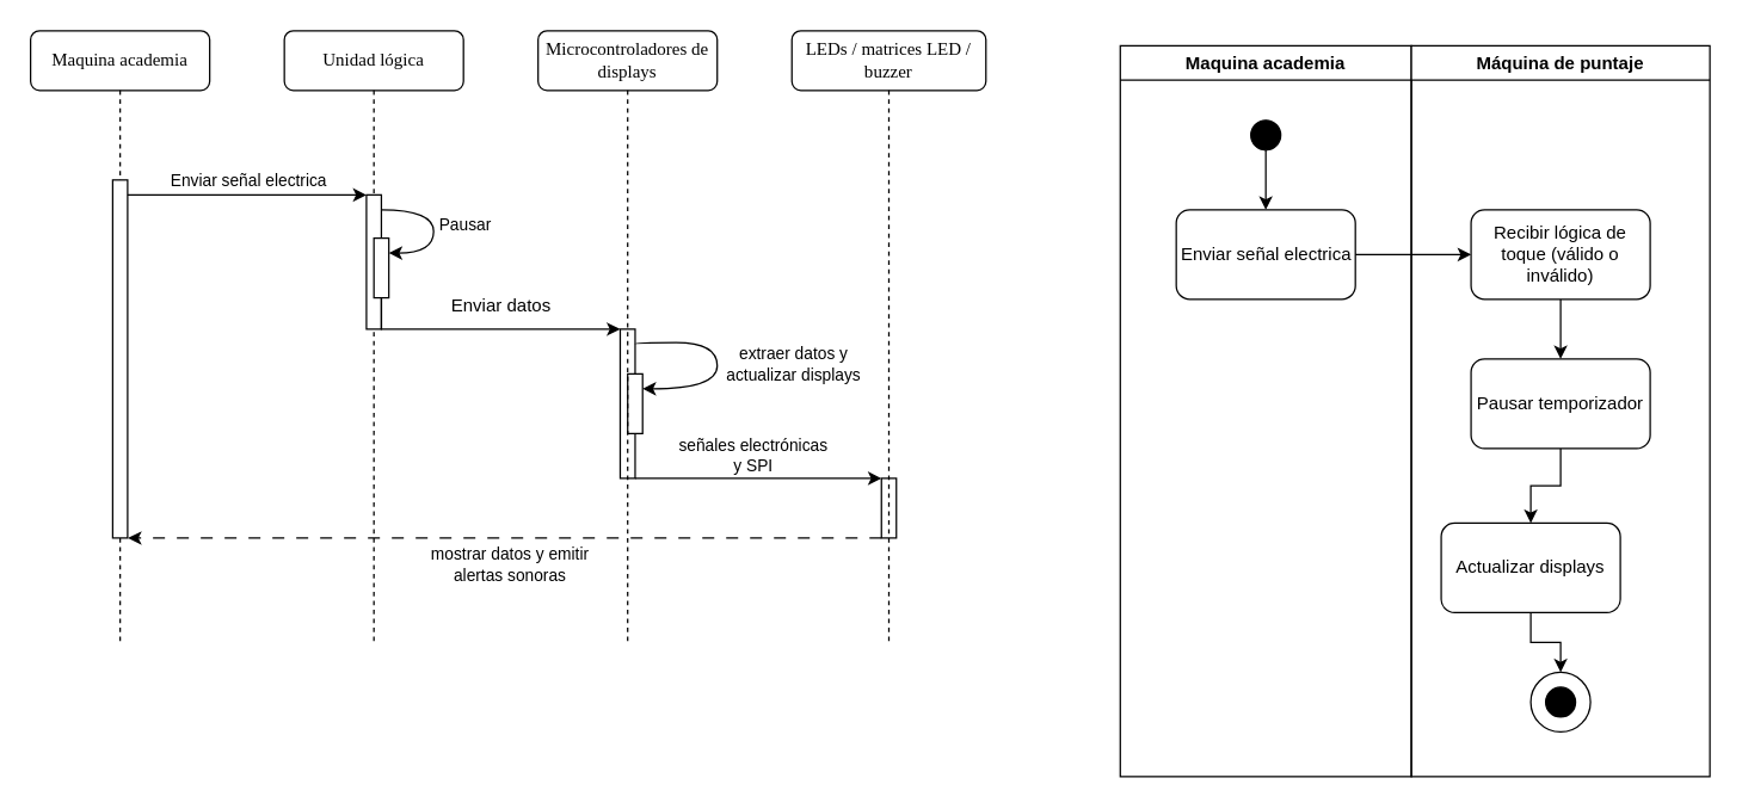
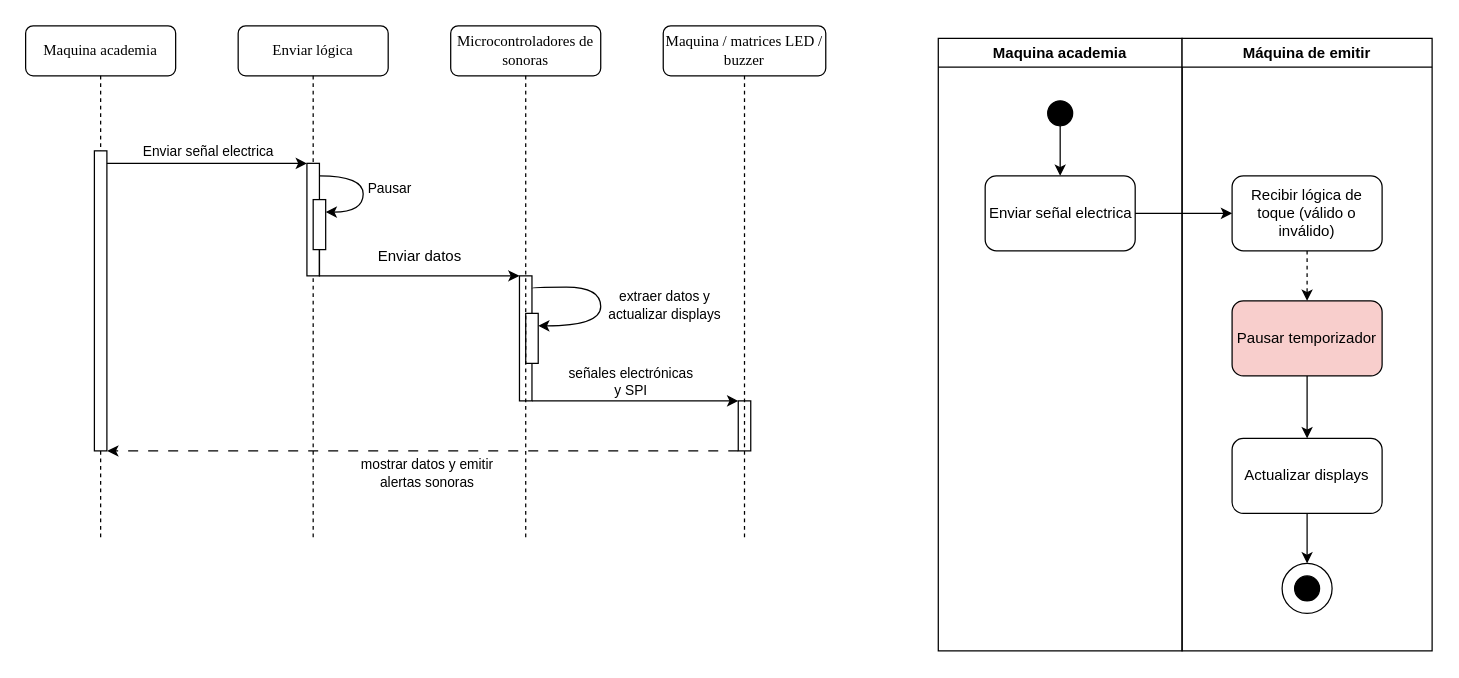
  <mxCell id="0" />
  <mxCell id="1" parent="0" />
  <mxCell id="2" value="Maquina academia" style="swimlane;whiteSpace=wrap;html=1;startSize=23;" parent="1" vertex="1"><mxGeometry x="750" y="30" width="195" height="490" as="geometry" /></mxCell>
  <mxCell id="3" value="" style="edgeStyle=orthogonalEdgeStyle;rounded=0;orthogonalLoop=1;jettySize=auto;html=1;" parent="2" source="4" target="5" edge="1"><mxGeometry relative="1" as="geometry" /></mxCell>
  <mxCell id="4" value="" style="ellipse;whiteSpace=wrap;html=1;aspect=fixed;fillColor=#000000;" parent="2" vertex="1"><mxGeometry x="87.5" y="50" width="20" height="20" as="geometry" /></mxCell>
  <mxCell id="5" value="Enviar señal electrica" style="rounded=1;whiteSpace=wrap;html=1;" parent="2" vertex="1"><mxGeometry x="37.5" y="110" width="120" height="60" as="geometry" /></mxCell>
- <mxCell id="6" value="Unidad lógica" style="shape=umlLifeline;perimeter=lifelinePerimeter;whiteSpace=wrap;html=1;container=1;collapsible=0;recursiveResize=0;outlineConnect=0;rounded=1;shadow=0;comic=0;labelBackgroundColor=none;strokeWidth=1;fontFamily=Verdana;fontSize=12;align=center;" parent="1" vertex="1"><mxGeometry x="190" y="20" width="120" height="410" as="geometry" /></mxCell>
+ <mxCell id="6" value="Enviar lógica" style="shape=umlLifeline;perimeter=lifelinePerimeter;whiteSpace=wrap;html=1;container=1;collapsible=0;recursiveResize=0;outlineConnect=0;rounded=1;shadow=0;comic=0;labelBackgroundColor=none;strokeWidth=1;fontFamily=Verdana;fontSize=12;align=center;" parent="1" vertex="1"><mxGeometry x="190" y="20" width="120" height="410" as="geometry" /></mxCell>
  <mxCell id="7" value="" style="rounded=0;whiteSpace=wrap;html=1;" parent="6" vertex="1"><mxGeometry x="55" y="110" width="10" height="90" as="geometry" /></mxCell>
  <mxCell id="8" style="edgeStyle=orthogonalEdgeStyle;rounded=0;orthogonalLoop=1;jettySize=auto;html=1;" parent="6" source="9" target="12" edge="1"><mxGeometry relative="1" as="geometry"><Array as="points"><mxPoint x="65" y="200" /></Array></mxGeometry></mxCell>
  <mxCell id="9" value="" style="rounded=0;whiteSpace=wrap;html=1;" parent="6" vertex="1"><mxGeometry x="60" y="139" width="10" height="40" as="geometry" /></mxCell>
  <mxCell id="10" value="" style="endArrow=classic;html=1;rounded=0;edgeStyle=orthogonalEdgeStyle;curved=1;" parent="6" edge="1"><mxGeometry width="50" height="50" relative="1" as="geometry"><mxPoint x="65" y="120" as="sourcePoint" /><mxPoint x="70" y="149" as="targetPoint" /><Array as="points"><mxPoint x="100" y="120" /><mxPoint x="100" y="149" /></Array></mxGeometry></mxCell>
  <mxCell id="11" value="Pausar" style="edgeLabel;html=1;align=center;verticalAlign=middle;resizable=0;points=[];" parent="10" vertex="1" connectable="0"><mxGeometry x="-0.134" y="-1" relative="1" as="geometry"><mxPoint x="21" y="3" as="offset" /></mxGeometry></mxCell>
  <mxCell id="12" value="" style="rounded=0;whiteSpace=wrap;html=1;" parent="6" vertex="1"><mxGeometry x="225" y="200" width="10" height="100" as="geometry" /></mxCell>
  <mxCell id="13" value="" style="rounded=0;whiteSpace=wrap;html=1;" parent="6" vertex="1"><mxGeometry x="230" y="230" width="10" height="40" as="geometry" /></mxCell>
  <mxCell id="14" value="" style="endArrow=classic;html=1;rounded=0;edgeStyle=orthogonalEdgeStyle;curved=1;entryX=1;entryY=0.25;entryDx=0;entryDy=0;" parent="6" target="13" edge="1"><mxGeometry width="50" height="50" relative="1" as="geometry"><mxPoint x="235" y="210" as="sourcePoint" /><mxPoint x="260" y="229" as="targetPoint" /><Array as="points"><mxPoint x="290" y="209" /><mxPoint x="290" y="240" /></Array></mxGeometry></mxCell>
  <mxCell id="15" value="extraer datos y &lt;br&gt;actualizar displays" style="edgeLabel;html=1;align=center;verticalAlign=middle;resizable=0;points=[];" parent="14" vertex="1" connectable="0"><mxGeometry x="-0.134" y="-1" relative="1" as="geometry"><mxPoint x="51" y="11" as="offset" /></mxGeometry></mxCell>
  <mxCell id="16" style="edgeStyle=orthogonalEdgeStyle;rounded=0;orthogonalLoop=1;jettySize=auto;html=1;exitX=0;exitY=1;exitDx=0;exitDy=0;entryX=1.028;entryY=0.963;entryDx=0;entryDy=0;entryPerimeter=0;dashed=1;dashPattern=8 8;" parent="6" source="18" edge="1"><mxGeometry relative="1" as="geometry"><Array as="points"><mxPoint x="220" y="340" /><mxPoint x="220" y="340" /></Array><mxPoint x="-104.72" y="340.02" as="targetPoint" /></mxGeometry></mxCell>
  <mxCell id="17" value="mostrar datos y emitir &lt;br&gt;alertas sonoras" style="edgeLabel;html=1;align=center;verticalAlign=middle;resizable=0;points=[];" parent="16" vertex="1" connectable="0"><mxGeometry x="-0.297" relative="1" as="geometry"><mxPoint x="-73" y="17" as="offset" /></mxGeometry></mxCell>
  <mxCell id="18" value="" style="rounded=0;whiteSpace=wrap;html=1;" parent="6" vertex="1"><mxGeometry x="400" y="300" width="10" height="40" as="geometry" /></mxCell>
  <mxCell id="19" style="edgeStyle=orthogonalEdgeStyle;rounded=0;orthogonalLoop=1;jettySize=auto;html=1;exitX=1;exitY=1;exitDx=0;exitDy=0;entryX=0;entryY=0;entryDx=0;entryDy=0;" parent="6" source="12" target="18" edge="1"><mxGeometry relative="1" as="geometry"><Array as="points"><mxPoint x="280" y="300" /><mxPoint x="280" y="300" /></Array></mxGeometry></mxCell>
  <mxCell id="20" value="señales electrónicas &lt;br&gt;y SPI" style="edgeLabel;html=1;align=center;verticalAlign=middle;resizable=0;points=[];" parent="19" vertex="1" connectable="0"><mxGeometry x="-0.185" y="-2" relative="1" as="geometry"><mxPoint x="11" y="-18" as="offset" /></mxGeometry></mxCell>
- <mxCell id="21" value="Microcontroladores de displays" style="shape=umlLifeline;perimeter=lifelinePerimeter;whiteSpace=wrap;html=1;container=1;collapsible=0;recursiveResize=0;outlineConnect=0;rounded=1;shadow=0;comic=0;labelBackgroundColor=none;strokeWidth=1;fontFamily=Verdana;fontSize=12;align=center;size=40;" parent="1" vertex="1"><mxGeometry x="360" y="20" width="120" height="410" as="geometry" /></mxCell>
- <mxCell id="22" value="LEDs / matrices LED / buzzer" style="shape=umlLifeline;perimeter=lifelinePerimeter;whiteSpace=wrap;html=1;container=1;collapsible=0;recursiveResize=0;outlineConnect=0;rounded=1;shadow=0;comic=0;labelBackgroundColor=none;strokeWidth=1;fontFamily=Verdana;fontSize=12;align=center;" parent="1" vertex="1"><mxGeometry x="530" y="20" width="130" height="410" as="geometry" /></mxCell>
+ <mxCell id="21" value="Microcontroladores de sonoras" style="shape=umlLifeline;perimeter=lifelinePerimeter;whiteSpace=wrap;html=1;container=1;collapsible=0;recursiveResize=0;outlineConnect=0;rounded=1;shadow=0;comic=0;labelBackgroundColor=none;strokeWidth=1;fontFamily=Verdana;fontSize=12;align=center;size=40;" parent="1" vertex="1"><mxGeometry x="360" y="20" width="120" height="410" as="geometry" /></mxCell>
+ <mxCell id="22" value="Maquina / matrices LED / buzzer" style="shape=umlLifeline;perimeter=lifelinePerimeter;whiteSpace=wrap;html=1;container=1;collapsible=0;recursiveResize=0;outlineConnect=0;rounded=1;shadow=0;comic=0;labelBackgroundColor=none;strokeWidth=1;fontFamily=Verdana;fontSize=12;align=center;" parent="1" vertex="1"><mxGeometry x="530" y="20" width="130" height="410" as="geometry" /></mxCell>
  <mxCell id="23" value="Maquina academia" style="shape=umlLifeline;perimeter=lifelinePerimeter;whiteSpace=wrap;html=1;container=1;collapsible=0;recursiveResize=0;outlineConnect=0;rounded=1;shadow=0;comic=0;labelBackgroundColor=none;strokeWidth=1;fontFamily=Verdana;fontSize=12;align=center;" parent="1" vertex="1"><mxGeometry x="20" y="20" width="120" height="410" as="geometry" /></mxCell>
  <mxCell id="24" value="" style="rounded=0;whiteSpace=wrap;html=1;" parent="23" vertex="1"><mxGeometry x="55" y="100" width="10" height="240" as="geometry" /></mxCell>
- <mxCell id="25" value="Máquina de puntaje" style="swimlane;whiteSpace=wrap;html=1;" parent="1" vertex="1"><mxGeometry x="945" y="30" width="200" height="490" as="geometry" /></mxCell>
+ <mxCell id="25" value="Máquina de emitir" style="swimlane;whiteSpace=wrap;html=1;" parent="1" vertex="1"><mxGeometry x="945" y="30" width="200" height="490" as="geometry" /></mxCell>
  <mxCell id="26" value="" style="edgeStyle=orthogonalEdgeStyle;rounded=0;orthogonalLoop=1;jettySize=auto;html=1;" parent="25" source="27" target="31" edge="1"><mxGeometry relative="1" as="geometry" /></mxCell>
- <mxCell id="27" value="Pausar temporizador" style="rounded=1;whiteSpace=wrap;html=1;" parent="25" vertex="1"><mxGeometry x="40" y="210" width="120" height="60" as="geometry" /></mxCell>
- <mxCell id="28" style="edgeStyle=orthogonalEdgeStyle;rounded=0;orthogonalLoop=1;jettySize=auto;html=1;" parent="25" source="29" target="27" edge="1"><mxGeometry relative="1" as="geometry" /></mxCell>
+ <mxCell id="27" value="Pausar temporizador" style="rounded=1;whiteSpace=wrap;html=1;fillColor=#f8cecc;" parent="25" vertex="1"><mxGeometry x="40" y="210" width="120" height="60" as="geometry" /></mxCell>
+ <mxCell id="28" style="edgeStyle=orthogonalEdgeStyle;rounded=0;orthogonalLoop=1;jettySize=auto;html=1;dashed=1;" parent="25" source="29" target="27" edge="1"><mxGeometry relative="1" as="geometry" /></mxCell>
  <mxCell id="29" value="Recibir lógica de toque (válido o inválido)" style="rounded=1;whiteSpace=wrap;html=1;" parent="25" vertex="1"><mxGeometry x="40" y="110" width="120" height="60" as="geometry" /></mxCell>
  <mxCell id="30" style="edgeStyle=orthogonalEdgeStyle;rounded=0;orthogonalLoop=1;jettySize=auto;html=1;entryX=0.5;entryY=0;entryDx=0;entryDy=0;" parent="25" source="31" target="33" edge="1"><mxGeometry relative="1" as="geometry" /></mxCell>
- <mxCell id="31" value="Actualizar displays" style="rounded=1;whiteSpace=wrap;html=1;" parent="25" vertex="1"><mxGeometry x="20" y="320" width="120" height="60" as="geometry" /></mxCell>
+ <mxCell id="31" value="Actualizar displays" style="rounded=1;whiteSpace=wrap;html=1;" parent="25" vertex="1"><mxGeometry x="40" y="320" width="120" height="60" as="geometry" /></mxCell>
  <mxCell id="32" value="" style="group" parent="25" vertex="1" connectable="0"><mxGeometry x="80" y="420" width="40" height="40" as="geometry" /></mxCell>
  <mxCell id="33" value="" style="ellipse;whiteSpace=wrap;html=1;aspect=fixed;" parent="32" vertex="1"><mxGeometry width="40" height="40" as="geometry" /></mxCell>
  <mxCell id="34" value="" style="ellipse;whiteSpace=wrap;html=1;aspect=fixed;fillColor=#000000;" parent="32" vertex="1"><mxGeometry x="10" y="10" width="20" height="20" as="geometry" /></mxCell>
  <mxCell id="35" style="edgeStyle=orthogonalEdgeStyle;rounded=0;orthogonalLoop=1;jettySize=auto;html=1;" parent="1" source="24" edge="1"><mxGeometry relative="1" as="geometry"><mxPoint x="245" y="130.029" as="targetPoint" /><Array as="points"><mxPoint x="90" y="130" /><mxPoint x="90" y="130" /></Array></mxGeometry></mxCell>
  <mxCell id="36" value="Enviar señal electrica" style="edgeLabel;html=1;align=center;verticalAlign=middle;resizable=0;points=[];" parent="35" vertex="1" connectable="0"><mxGeometry x="0.01" y="-2" relative="1" as="geometry"><mxPoint y="-12" as="offset" /></mxGeometry></mxCell>
  <mxCell id="37" value="" style="edgeStyle=orthogonalEdgeStyle;rounded=0;orthogonalLoop=1;jettySize=auto;html=1;" parent="1" source="5" target="29" edge="1"><mxGeometry relative="1" as="geometry" /></mxCell>
  <mxCell id="38" value="Enviar datos" style="text;html=1;align=center;verticalAlign=middle;resizable=0;points=[];autosize=1;strokeColor=none;fillColor=none;" parent="1" vertex="1"><mxGeometry x="290" y="190" width="90" height="30" as="geometry" /></mxCell>
